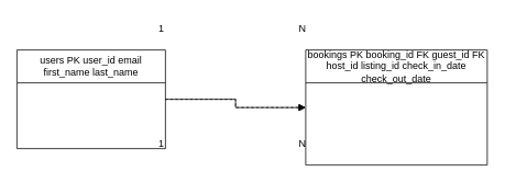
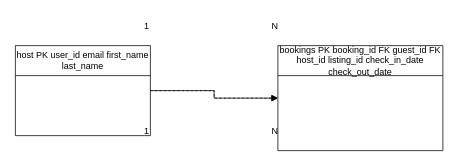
  <mxCell id="0" />
  <mxCell id="1" parent="0" />
- <mxCell id="2" value="users PK user_id email first_name last_name" style="shape=swimlane;whiteSpace=wrap;html=1;" parent="1" vertex="1"><mxGeometry x="20" y="60" width="180" height="120" as="geometry" /></mxCell>
+ <mxCell id="2" value="host PK user_id email first_name last_name" style="shape=swimlane;whiteSpace=wrap;html=1;" parent="1" vertex="1"><mxGeometry x="20" y="60" width="180" height="120" as="geometry" /></mxCell>
  <mxCell id="3" value="bookings PK booking_id FK guest_id FK host_id listing_id check_in_date check_out_date" style="shape=swimlane;whiteSpace=wrap;html=1;" parent="1" vertex="1"><mxGeometry x="370" y="60" width="220" height="140" as="geometry" /></mxCell>
  <mxCell id="4" style="edgeStyle=orthogonalEdgeStyle;rounded=0;orthogonalLoop=1;jettySize=auto;html=1;endArrow=block;endFill=1;" parent="1" source="2" target="3" edge="1"><mxGeometry relative="1" as="geometry" /></mxCell>
  <mxCell id="5" style="edgeStyle=orthogonalEdgeStyle;rounded=0;orthogonalLoop=1;jettySize=auto;html=1;endArrow=block;endFill=1;dashed=1;" parent="1" source="2" target="3" edge="1"><mxGeometry relative="1" as="geometry" /></mxCell>
  <mxCell id="6" value="1" style="text;html=1;strokeColor=none;fillColor=none;" parent="1" vertex="1"><mxGeometry x="190" y="20" width="20" height="20" as="geometry" /></mxCell>
  <mxCell id="7" value="N" style="text;html=1;strokeColor=none;fillColor=none;" parent="1" vertex="1"><mxGeometry x="360" y="20" width="20" height="20" as="geometry" /></mxCell>
  <mxCell id="8" value="1" style="text;html=1;strokeColor=none;fillColor=none;" parent="1" vertex="1"><mxGeometry x="190" y="160" width="20" height="20" as="geometry" /></mxCell>
  <mxCell id="9" value="N" style="text;html=1;strokeColor=none;fillColor=none;" parent="1" vertex="1"><mxGeometry x="360" y="160" width="20" height="20" as="geometry" /></mxCell>
